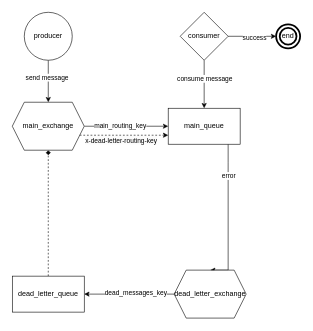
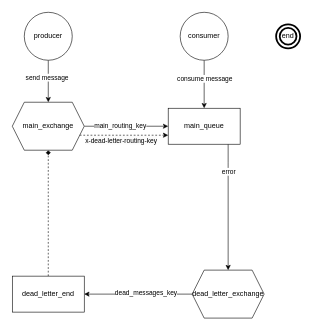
  <mxCell id="0" />
  <mxCell id="1" parent="0" />
  <mxCell id="2" value="" style="edgeStyle=orthogonalEdgeStyle;rounded=0;orthogonalLoop=1;jettySize=auto;html=1;" parent="1" source="4" target="20" edge="1"><mxGeometry relative="1" as="geometry" /></mxCell>
  <mxCell id="3" value="send message" style="edgeLabel;html=1;align=center;verticalAlign=middle;resizable=0;points=[];" vertex="1" connectable="0" parent="2"><mxGeometry x="-0.2" y="-3" relative="1" as="geometry"><mxPoint as="offset" /></mxGeometry></mxCell>
  <mxCell id="4" value="producer" style="ellipse;whiteSpace=wrap;html=1;aspect=fixed;" parent="1" vertex="1"><mxGeometry x="40" y="20" width="80" height="80" as="geometry" /></mxCell>
  <mxCell id="5" value="" style="edgeStyle=orthogonalEdgeStyle;rounded=0;orthogonalLoop=1;jettySize=auto;html=1;entryX=0.5;entryY=0;entryDx=0;entryDy=0;" parent="1" source="7" target="15" edge="1"><mxGeometry relative="1" as="geometry"><mxPoint x="350" y="440" as="targetPoint" /><Array as="points"><mxPoint x="380" y="270" /><mxPoint x="380" y="270" /></Array></mxGeometry></mxCell>
  <mxCell id="6" value="error" style="edgeLabel;html=1;align=center;verticalAlign=middle;resizable=0;points=[];" vertex="1" connectable="0" parent="5"><mxGeometry x="-0.567" y="3" relative="1" as="geometry"><mxPoint x="-3" as="offset" /></mxGeometry></mxCell>
  <mxCell id="7" value="main_queue" style="whiteSpace=wrap;html=1;" parent="1" vertex="1"><mxGeometry x="280" y="180" width="120" height="60" as="geometry" /></mxCell>
- <mxCell id="8" value="" style="edgeStyle=orthogonalEdgeStyle;rounded=0;orthogonalLoop=1;jettySize=auto;html=1;" edge="1" parent="1" source="12" target="23"><mxGeometry relative="1" as="geometry" /></mxCell>
- <mxCell id="9" value="success" style="edgeLabel;html=1;align=center;verticalAlign=middle;resizable=0;points=[];" vertex="1" connectable="0" parent="8"><mxGeometry x="0.067" y="-1" relative="1" as="geometry"><mxPoint as="offset" /></mxGeometry></mxCell>
  <mxCell id="10" value="" style="edgeStyle=orthogonalEdgeStyle;rounded=0;orthogonalLoop=1;jettySize=auto;html=1;" edge="1" parent="1" source="12" target="7"><mxGeometry relative="1" as="geometry" /></mxCell>
  <mxCell id="11" value="consume message" style="edgeLabel;html=1;align=center;verticalAlign=middle;resizable=0;points=[];" vertex="1" connectable="0" parent="10"><mxGeometry x="-0.25" relative="1" as="geometry"><mxPoint as="offset" /></mxGeometry></mxCell>
- <mxCell id="12" value="consumer" style="rhombus;whiteSpace=wrap;html=1;" parent="1" vertex="1"><mxGeometry x="300" y="20" width="80" height="80" as="geometry" /></mxCell>
+ <mxCell id="12" value="consumer" style="ellipse;whiteSpace=wrap;html=1;" parent="1" vertex="1"><mxGeometry x="300" y="20" width="80" height="80" as="geometry" /></mxCell>
  <mxCell id="13" value="" style="edgeStyle=orthogonalEdgeStyle;rounded=0;orthogonalLoop=1;jettySize=auto;html=1;" parent="1" source="15" target="17" edge="1"><mxGeometry relative="1" as="geometry" /></mxCell>
  <mxCell id="14" value="dead_messages_key" style="edgeLabel;html=1;align=center;verticalAlign=middle;resizable=0;points=[];" vertex="1" connectable="0" parent="13"><mxGeometry x="-0.144" y="-3" relative="1" as="geometry"><mxPoint x="-1" as="offset" /></mxGeometry></mxCell>
- <mxCell id="15" value="dead_letter_exchange" style="shape=hexagon;perimeter=hexagonPerimeter2;whiteSpace=wrap;html=1;fixedSize=1;" parent="1" vertex="1"><mxGeometry x="290" y="450" width="120" height="80" as="geometry" /></mxCell>
+ <mxCell id="15" value="dead_letter_exchange" style="shape=hexagon;perimeter=hexagonPerimeter2;whiteSpace=wrap;html=1;fixedSize=1;" parent="1" vertex="1"><mxGeometry x="320" y="450" width="120" height="80" as="geometry" /></mxCell>
  <mxCell id="16" style="edgeStyle=orthogonalEdgeStyle;rounded=0;orthogonalLoop=1;jettySize=auto;html=1;dashed=1;endArrow=diamond;" parent="1" source="17" target="20" edge="1"><mxGeometry relative="1" as="geometry" /></mxCell>
- <mxCell id="17" value="dead_letter_queue" style="whiteSpace=wrap;html=1;" parent="1" vertex="1"><mxGeometry x="20" y="460" width="120" height="60" as="geometry" /></mxCell>
+ <mxCell id="17" value="dead_letter_end" style="whiteSpace=wrap;html=1;" parent="1" vertex="1"><mxGeometry x="20" y="460" width="120" height="60" as="geometry" /></mxCell>
  <mxCell id="18" value="" style="edgeStyle=orthogonalEdgeStyle;rounded=0;orthogonalLoop=1;jettySize=auto;html=1;" parent="1" source="20" target="7" edge="1"><mxGeometry relative="1" as="geometry" /></mxCell>
  <mxCell id="19" value="main_routing_key" style="edgeLabel;html=1;align=center;verticalAlign=middle;resizable=0;points=[];" parent="18" vertex="1" connectable="0"><mxGeometry x="-0.222" y="2" relative="1" as="geometry"><mxPoint x="5" as="offset" /></mxGeometry></mxCell>
  <mxCell id="20" value="main&lt;span style=&quot;background-color: initial;&quot;&gt;_exchange&lt;/span&gt;" style="shape=hexagon;perimeter=hexagonPerimeter2;whiteSpace=wrap;html=1;fixedSize=1;" parent="1" vertex="1"><mxGeometry x="20" y="170" width="120" height="80" as="geometry" /></mxCell>
  <mxCell id="21" style="edgeStyle=orthogonalEdgeStyle;rounded=0;orthogonalLoop=1;jettySize=auto;html=1;dashed=1;entryX=0;entryY=0.75;entryDx=0;entryDy=0;" edge="1" parent="1" source="20" target="7"><mxGeometry relative="1" as="geometry"><mxPoint x="130" y="220" as="sourcePoint" /><mxPoint x="210" y="220" as="targetPoint" /><Array as="points"><mxPoint x="180" y="225" /><mxPoint x="180" y="225" /></Array></mxGeometry></mxCell>
  <mxCell id="22" value="&lt;span style=&quot;color: rgb(0, 0, 0); font-family: Helvetica; font-style: normal; font-variant-ligatures: normal; font-variant-caps: normal; font-weight: 400; letter-spacing: normal; orphans: 2; text-align: center; text-indent: 0px; text-transform: none; widows: 2; word-spacing: 0px; -webkit-text-stroke-width: 0px; white-space: normal; background-color: rgb(251, 251, 251); text-decoration-thickness: initial; text-decoration-style: initial; text-decoration-color: initial; float: none; display: inline !important;&quot;&gt;&lt;font style=&quot;font-size: 11px;&quot;&gt;x-dead-letter-routing-key&lt;/font&gt;&lt;/span&gt;" style="text;whiteSpace=wrap;html=1;" vertex="1" parent="1"><mxGeometry x="140" y="220" width="150" height="30" as="geometry" /></mxCell>
  <mxCell id="23" value="end" style="ellipse;shape=doubleEllipse;whiteSpace=wrap;html=1;gradientColor=none;strokeColor=default;strokeWidth=3;" vertex="1" parent="1"><mxGeometry x="460" y="40" width="40" height="40" as="geometry" /></mxCell>
